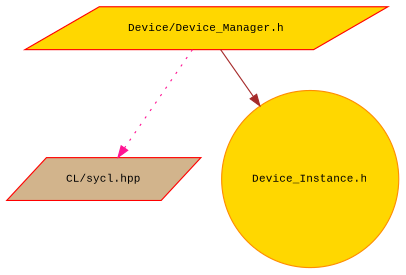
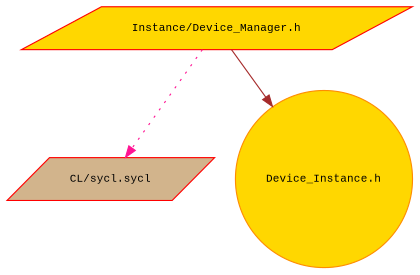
  digraph {
    fontname="Liberation Mono"
    node [color=red fillcolor=gold fontname="Liberation Mono" fontsize=10 shape=parallelogram style=filled]
    edge [fontname="Liberation Mono" fontsize=10 labelfontname=Helvetica labelfontsize=10]
-   n1 [fontcolor=black height=0.2 label="Device/Device_Manager.h" width=0.4]
-   n2 [fillcolor=tan height=0.2 label="CL/sycl.hpp" width=0.4]
+   n1 [fontcolor=black height=0.2 label="Instance/Device_Manager.h" width=0.4]
+   n2 [fillcolor=tan height=0.2 label="CL/sycl.sycl" width=0.4]
    n3 [color=darkorange height=0.2 label="Device_Instance.h" shape=circle width=0.4]
    n1 -> n2 [color=deeppink style=dotted]
    n1 -> n3 [color=brown style=solid]
  }
